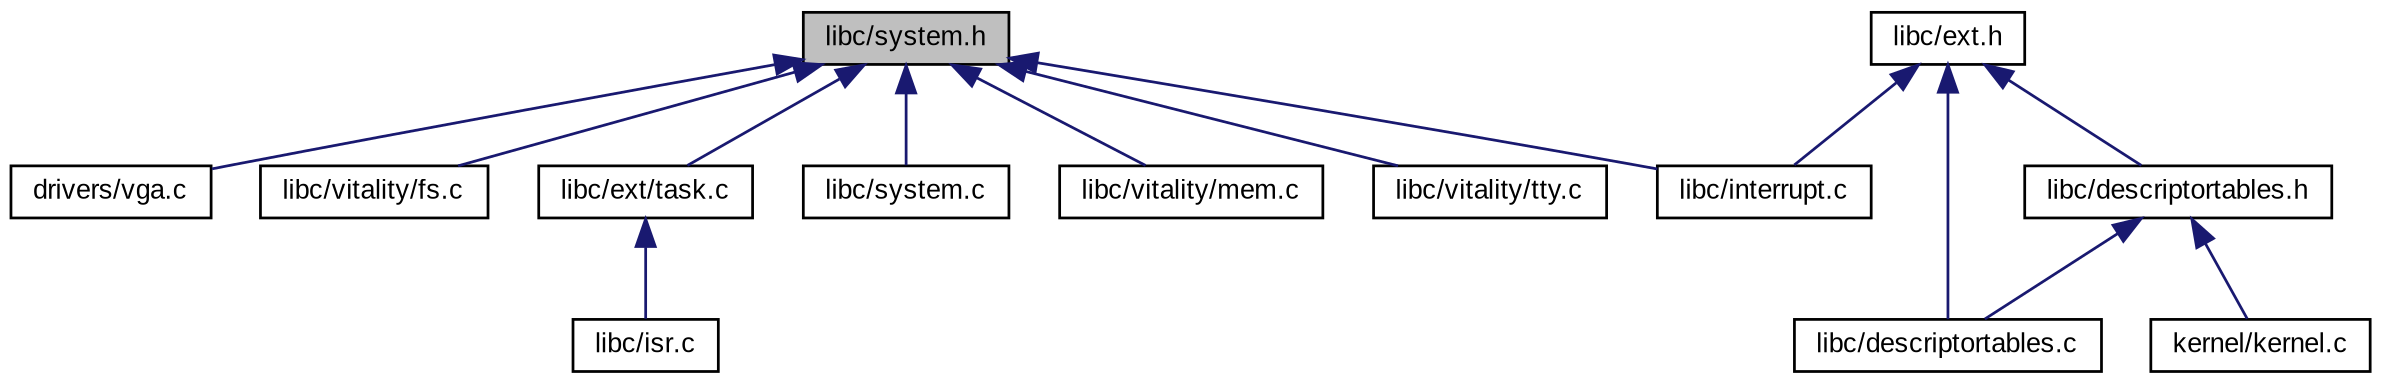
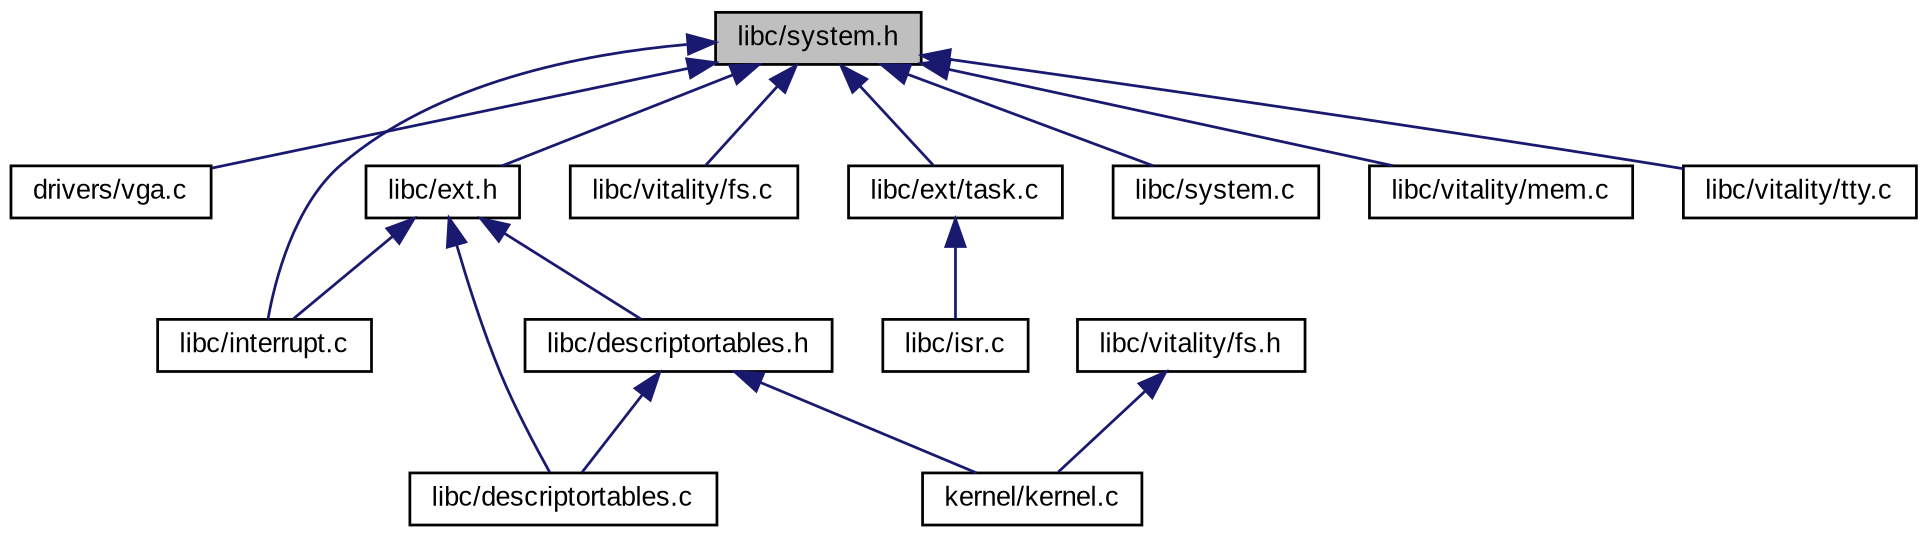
  digraph {
    fontname="Liberation Sans"
    node [color=black fillcolor=white fontname="Liberation Sans" fontsize=10 shape=record style=filled]
    edge [color=midnightblue dir=back fontname="Liberation Sans" fontsize=10 labelfontname=Helvetica labelfontsize=10 style=solid]
    n1 [fillcolor=grey75 fontcolor=black height=0.2 label="libc/system.h" width=0.4]
    n2 [height=0.2 label="drivers/vga.c" width=0.4]
    n3 [height=0.2 label="libc/ext.h" width=0.4]
    n4 [height=0.2 label="libc/interrupt.c" width=0.4]
    n5 [height=0.2 label="libc/vitality/fs.c" width=0.4]
    n6 [height=0.2 label="libc/ext/task.c" width=0.4]
    n7 [height=0.2 label="libc/system.c" width=0.4]
    n8 [height=0.2 label="libc/vitality/mem.c" width=0.4]
    n9 [height=0.2 label="libc/vitality/tty.c" width=0.4]
    n10 [height=0.2 label="libc/descriptortables.h" width=0.4]
    n11 [height=0.2 label="libc/descriptortables.c" width=0.4]
+   n12 [height=0.2 label="libc/vitality/fs.h" width=0.4]
    n13 [height=0.2 label="kernel/kernel.c" width=0.4]
    n14 [height=0.2 label="libc/isr.c" width=0.4]
    n1 -> n2
+   n1 -> n3
    n1 -> n4
    n1 -> n5
    n1 -> n6
    n1 -> n7
    n1 -> n8
    n1 -> n9
    n3 -> n4
    n3 -> n10
    n3 -> n11
    n6 -> n14
    n10 -> n11
    n10 -> n13
+   n12 -> n13
  }
